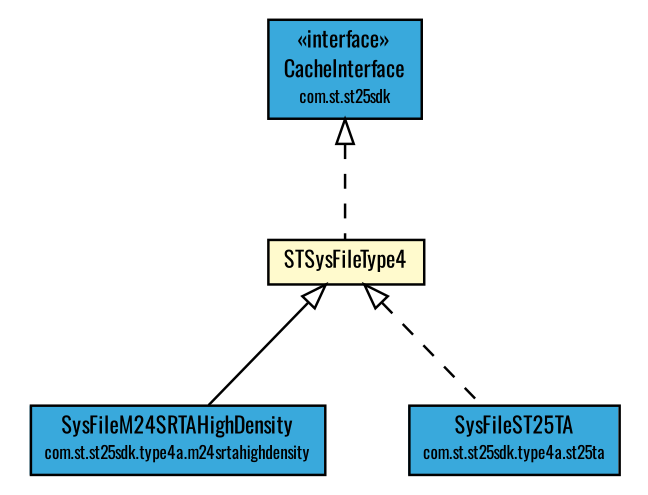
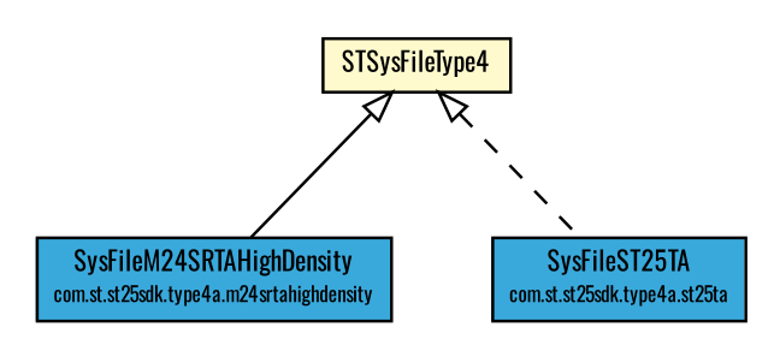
  digraph {
    fontname=Oswald
    nodesep=0.25
    ranksep=0.5
    node [fontcolor=black fontname=Oswald fontsize=9.0 shape=plaintext]
    edge [arrowtail=empty color=black dir=back fontname=Oswald fontsize=10 headport=p labelfontname=Helvetica labelfontsize=10 style=dashed tailport=p]
-   n1 [label=<<table title="com.st.st25sdk.CacheInterface" border="0" cellborder="1" cellspacing="0" cellpadding="2" port="p" bgcolor="#39a9dc" href="../CacheInterface.html"> 		<tr><td><table border="0" cellspacing="0" cellpadding="1"> <tr><td align="center" balign="center"> &#171;interface&#187; </td></tr> <tr><td align="center" balign="center"> CacheInterface </td></tr> <tr><td align="center" balign="center"><font point-size="7.0"> com.st.st25sdk </font></td></tr> 		</table></td></tr> 		</table>>]
    n2 [label=<<table title="com.st.st25sdk.type4a.STSysFileType4" border="0" cellborder="1" cellspacing="0" cellpadding="2" port="p" bgcolor="lemonChiffon" href="./STSysFileType4.html"> 		<tr><td><table border="0" cellspacing="0" cellpadding="1"> <tr><td align="center" balign="center"> STSysFileType4 </td></tr> 		</table></td></tr> 		</table>>]
    n3 [label=<<table title="com.st.st25sdk.type4a.m24srtahighdensity.SysFileM24SRTAHighDensity" border="0" cellborder="1" cellspacing="0" cellpadding="2" port="p" bgcolor="#39a9dc" href="./m24srtahighdensity/SysFileM24SRTAHighDensity.html"> 		<tr><td><table border="0" cellspacing="0" cellpadding="1"> <tr><td align="center" balign="center"> SysFileM24SRTAHighDensity </td></tr> <tr><td align="center" balign="center"><font point-size="7.0"> com.st.st25sdk.type4a.m24srtahighdensity </font></td></tr> 		</table></td></tr> 		</table>>]
    n4 [label=<<table title="com.st.st25sdk.type4a.st25ta.SysFileST25TA" border="0" cellborder="1" cellspacing="0" cellpadding="2" port="p" bgcolor="#39a9dc" href="./st25ta/SysFileST25TA.html"> 		<tr><td><table border="0" cellspacing="0" cellpadding="1"> <tr><td align="center" balign="center"> SysFileST25TA </td></tr> <tr><td align="center" balign="center"><font point-size="7.0"> com.st.st25sdk.type4a.st25ta </font></td></tr> 		</table></td></tr> 		</table>>]
-   n1 -> n2
    n2 -> n3 [style=""]
    n2 -> n4
  }
